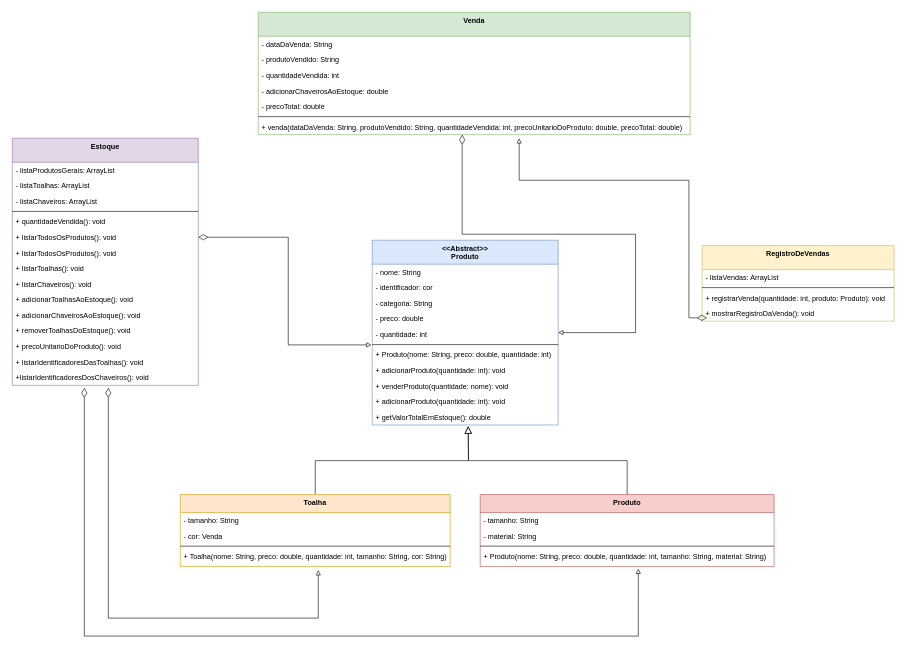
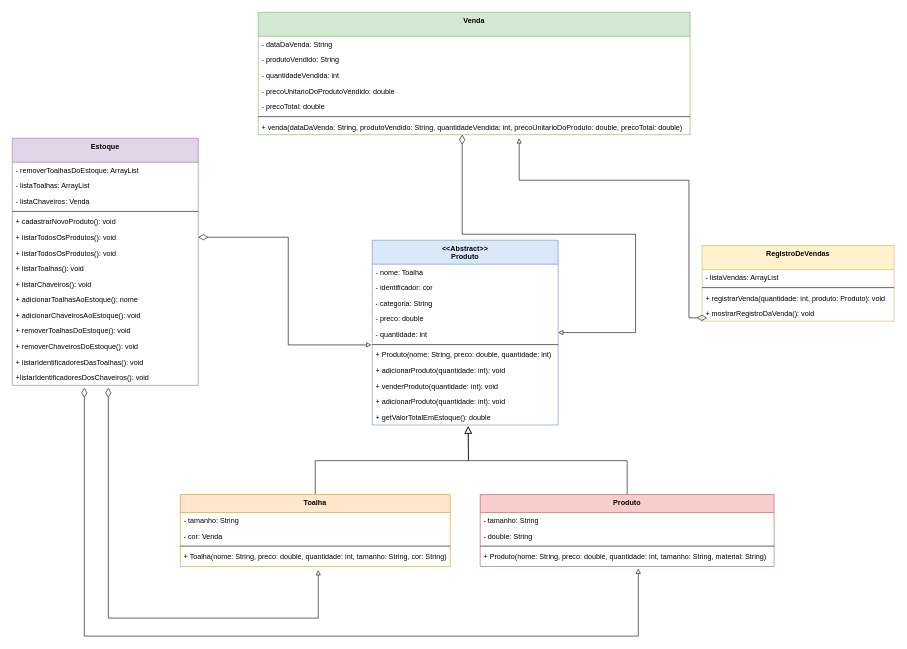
  <mxCell id="0" />
  <mxCell id="1" parent="0" />
  <mxCell id="2" value="&lt;&lt;Abstract&gt;&gt;&#10;Produto" style="swimlane;fontStyle=1;align=center;verticalAlign=top;childLayout=stackLayout;horizontal=1;startSize=40;horizontalStack=0;resizeParent=1;resizeParentMax=0;resizeLast=0;collapsible=1;marginBottom=0;fillColor=#dae8fc;strokeColor=#6c8ebf;" vertex="1" parent="1"><mxGeometry x="620" y="400" width="310" height="308" as="geometry" /></mxCell>
- <mxCell id="3" value="- nome: String" style="text;strokeColor=none;fillColor=none;align=left;verticalAlign=top;spacingLeft=4;spacingRight=4;overflow=hidden;rotatable=0;points=[[0,0.5],[1,0.5]];portConstraint=eastwest;" vertex="1" parent="2"><mxGeometry y="40" width="310" height="26" as="geometry" /></mxCell>
+ <mxCell id="3" value="- nome: Toalha" style="text;strokeColor=none;fillColor=none;align=left;verticalAlign=top;spacingLeft=4;spacingRight=4;overflow=hidden;rotatable=0;points=[[0,0.5],[1,0.5]];portConstraint=eastwest;" vertex="1" parent="2"><mxGeometry y="40" width="310" height="26" as="geometry" /></mxCell>
  <mxCell id="4" value="- identificador: cor" style="text;strokeColor=none;fillColor=none;align=left;verticalAlign=top;spacingLeft=4;spacingRight=4;overflow=hidden;rotatable=0;points=[[0,0.5],[1,0.5]];portConstraint=eastwest;" vertex="1" parent="2"><mxGeometry y="66" width="310" height="26" as="geometry" /></mxCell>
  <mxCell id="5" value="- categoria: String" style="text;strokeColor=none;fillColor=none;align=left;verticalAlign=top;spacingLeft=4;spacingRight=4;overflow=hidden;rotatable=0;points=[[0,0.5],[1,0.5]];portConstraint=eastwest;" vertex="1" parent="2"><mxGeometry y="92" width="310" height="26" as="geometry" /></mxCell>
  <mxCell id="6" value="- preco: double" style="text;strokeColor=none;fillColor=none;align=left;verticalAlign=top;spacingLeft=4;spacingRight=4;overflow=hidden;rotatable=0;points=[[0,0.5],[1,0.5]];portConstraint=eastwest;" vertex="1" parent="2"><mxGeometry y="118" width="310" height="26" as="geometry" /></mxCell>
  <mxCell id="7" value="- quantidade: int" style="text;strokeColor=none;fillColor=none;align=left;verticalAlign=top;spacingLeft=4;spacingRight=4;overflow=hidden;rotatable=0;points=[[0,0.5],[1,0.5]];portConstraint=eastwest;" vertex="1" parent="2"><mxGeometry y="144" width="310" height="26" as="geometry" /></mxCell>
  <mxCell id="8" value="" style="line;strokeWidth=1;fillColor=none;align=left;verticalAlign=middle;spacingTop=-1;spacingLeft=3;spacingRight=3;rotatable=0;labelPosition=right;points=[];portConstraint=eastwest;" vertex="1" parent="2"><mxGeometry y="170" width="310" height="8" as="geometry" /></mxCell>
  <mxCell id="9" value="+ Produto(nome: String, preco: double, quantidade: int)" style="text;strokeColor=none;fillColor=none;align=left;verticalAlign=top;spacingLeft=4;spacingRight=4;overflow=hidden;rotatable=0;points=[[0,0.5],[1,0.5]];portConstraint=eastwest;" vertex="1" parent="2"><mxGeometry y="178" width="310" height="26" as="geometry" /></mxCell>
  <mxCell id="10" value="+ adicionarProduto(quantidade: int): void" style="text;strokeColor=none;fillColor=none;align=left;verticalAlign=top;spacingLeft=4;spacingRight=4;overflow=hidden;rotatable=0;points=[[0,0.5],[1,0.5]];portConstraint=eastwest;" vertex="1" parent="2"><mxGeometry y="204" width="310" height="26" as="geometry" /></mxCell>
- <mxCell id="11" value="+ venderProduto(quantidade: nome): void" style="text;strokeColor=none;fillColor=none;align=left;verticalAlign=top;spacingLeft=4;spacingRight=4;overflow=hidden;rotatable=0;points=[[0,0.5],[1,0.5]];portConstraint=eastwest;" vertex="1" parent="2"><mxGeometry y="230" width="310" height="26" as="geometry" /></mxCell>
+ <mxCell id="11" value="+ venderProduto(quantidade: int): void" style="text;strokeColor=none;fillColor=none;align=left;verticalAlign=top;spacingLeft=4;spacingRight=4;overflow=hidden;rotatable=0;points=[[0,0.5],[1,0.5]];portConstraint=eastwest;" vertex="1" parent="2"><mxGeometry y="230" width="310" height="26" as="geometry" /></mxCell>
  <mxCell id="12" value="+ adicionarProduto(quantidade: int): void" style="text;strokeColor=none;fillColor=none;align=left;verticalAlign=top;spacingLeft=4;spacingRight=4;overflow=hidden;rotatable=0;points=[[0,0.5],[1,0.5]];portConstraint=eastwest;" vertex="1" parent="2"><mxGeometry y="256" width="310" height="26" as="geometry" /></mxCell>
  <mxCell id="13" value="+ getValorTotalEmEstoque(): double" style="text;strokeColor=none;fillColor=none;align=left;verticalAlign=top;spacingLeft=4;spacingRight=4;overflow=hidden;rotatable=0;points=[[0,0.5],[1,0.5]];portConstraint=eastwest;" vertex="1" parent="2"><mxGeometry y="282" width="310" height="26" as="geometry" /></mxCell>
  <mxCell id="14" style="edgeStyle=orthogonalEdgeStyle;rounded=0;orthogonalLoop=1;jettySize=auto;html=1;exitX=0.5;exitY=0;exitDx=0;exitDy=0;endArrow=block;endFill=0;startSize=6;endSize=10;" edge="1" parent="1" source="15"><mxGeometry relative="1" as="geometry"><mxPoint x="780" y="710" as="targetPoint" /></mxGeometry></mxCell>
  <mxCell id="15" value="Toalha" style="swimlane;fontStyle=1;align=center;verticalAlign=top;childLayout=stackLayout;horizontal=1;startSize=30;horizontalStack=0;resizeParent=1;resizeParentMax=0;resizeLast=0;collapsible=1;marginBottom=0;fillColor=#ffe6cc;strokeColor=#d79b00;" vertex="1" parent="1"><mxGeometry x="300" y="824" width="450" height="120" as="geometry" /></mxCell>
  <mxCell id="16" value="- tamanho: String" style="text;strokeColor=none;fillColor=none;align=left;verticalAlign=top;spacingLeft=4;spacingRight=4;overflow=hidden;rotatable=0;points=[[0,0.5],[1,0.5]];portConstraint=eastwest;" vertex="1" parent="15"><mxGeometry y="30" width="450" height="26" as="geometry" /></mxCell>
  <mxCell id="17" value="- cor: Venda" style="text;strokeColor=none;fillColor=none;align=left;verticalAlign=top;spacingLeft=4;spacingRight=4;overflow=hidden;rotatable=0;points=[[0,0.5],[1,0.5]];portConstraint=eastwest;" vertex="1" parent="15"><mxGeometry y="56" width="450" height="26" as="geometry" /></mxCell>
  <mxCell id="18" value="" style="line;strokeWidth=1;fillColor=none;align=left;verticalAlign=middle;spacingTop=-1;spacingLeft=3;spacingRight=3;rotatable=0;labelPosition=right;points=[];portConstraint=eastwest;" vertex="1" parent="15"><mxGeometry y="82" width="450" height="8" as="geometry" /></mxCell>
  <mxCell id="19" value="+ Toalha(nome: String, preco: double, quantidade: int, tamanho: String, cor: String)" style="text;strokeColor=none;fillColor=none;align=left;verticalAlign=top;spacingLeft=4;spacingRight=4;overflow=hidden;rotatable=0;points=[[0,0.5],[1,0.5]];portConstraint=eastwest;" vertex="1" parent="15"><mxGeometry y="90" width="450" height="30" as="geometry" /></mxCell>
  <mxCell id="20" style="edgeStyle=orthogonalEdgeStyle;rounded=0;orthogonalLoop=1;jettySize=auto;html=1;exitX=0.5;exitY=0;exitDx=0;exitDy=0;endArrow=block;endFill=0;endSize=10;" edge="1" parent="1" source="21"><mxGeometry relative="1" as="geometry"><mxPoint x="780" y="710" as="targetPoint" /></mxGeometry></mxCell>
  <mxCell id="21" value="Produto" style="swimlane;fontStyle=1;align=center;verticalAlign=top;childLayout=stackLayout;horizontal=1;startSize=30;horizontalStack=0;resizeParent=1;resizeParentMax=0;resizeLast=0;collapsible=1;marginBottom=0;fillColor=#f8cecc;strokeColor=#b85450;" vertex="1" parent="1"><mxGeometry x="800" y="824" width="490" height="120" as="geometry" /></mxCell>
  <mxCell id="22" value="- tamanho: String" style="text;strokeColor=none;fillColor=none;align=left;verticalAlign=top;spacingLeft=4;spacingRight=4;overflow=hidden;rotatable=0;points=[[0,0.5],[1,0.5]];portConstraint=eastwest;" vertex="1" parent="21"><mxGeometry y="30" width="490" height="26" as="geometry" /></mxCell>
- <mxCell id="23" value="- material: String" style="text;strokeColor=none;fillColor=none;align=left;verticalAlign=top;spacingLeft=4;spacingRight=4;overflow=hidden;rotatable=0;points=[[0,0.5],[1,0.5]];portConstraint=eastwest;" vertex="1" parent="21"><mxGeometry y="56" width="490" height="26" as="geometry" /></mxCell>
+ <mxCell id="23" value="- double: String" style="text;strokeColor=none;fillColor=none;align=left;verticalAlign=top;spacingLeft=4;spacingRight=4;overflow=hidden;rotatable=0;points=[[0,0.5],[1,0.5]];portConstraint=eastwest;" vertex="1" parent="21"><mxGeometry y="56" width="490" height="26" as="geometry" /></mxCell>
  <mxCell id="24" value="" style="line;strokeWidth=1;fillColor=none;align=left;verticalAlign=middle;spacingTop=-1;spacingLeft=3;spacingRight=3;rotatable=0;labelPosition=right;points=[];portConstraint=eastwest;" vertex="1" parent="21"><mxGeometry y="82" width="490" height="8" as="geometry" /></mxCell>
  <mxCell id="25" value="+ Produto(nome: String, preco: double, quantidade: int, tamanho: String, material: String)" style="text;strokeColor=none;fillColor=none;align=left;verticalAlign=top;spacingLeft=4;spacingRight=4;overflow=hidden;rotatable=0;points=[[0,0.5],[1,0.5]];portConstraint=eastwest;" vertex="1" parent="21"><mxGeometry y="90" width="490" height="30" as="geometry" /></mxCell>
  <mxCell id="26" value="Estoque" style="swimlane;fontStyle=1;align=center;verticalAlign=top;childLayout=stackLayout;horizontal=1;startSize=40;horizontalStack=0;resizeParent=1;resizeParentMax=0;resizeLast=0;collapsible=1;marginBottom=0;fillColor=#e1d5e7;strokeColor=#9673a6;" vertex="1" parent="1"><mxGeometry x="20" y="230" width="310" height="412" as="geometry" /></mxCell>
- <mxCell id="27" value="- listaProdutosGerais: ArrayList" style="text;strokeColor=none;fillColor=none;align=left;verticalAlign=top;spacingLeft=4;spacingRight=4;overflow=hidden;rotatable=0;points=[[0,0.5],[1,0.5]];portConstraint=eastwest;" vertex="1" parent="26"><mxGeometry y="40" width="310" height="26" as="geometry" /></mxCell>
+ <mxCell id="27" value="- removerToalhasDoEstoque: ArrayList" style="text;strokeColor=none;fillColor=none;align=left;verticalAlign=top;spacingLeft=4;spacingRight=4;overflow=hidden;rotatable=0;points=[[0,0.5],[1,0.5]];portConstraint=eastwest;" vertex="1" parent="26"><mxGeometry y="40" width="310" height="26" as="geometry" /></mxCell>
  <mxCell id="28" value="- listaToalhas: ArrayList" style="text;strokeColor=none;fillColor=none;align=left;verticalAlign=top;spacingLeft=4;spacingRight=4;overflow=hidden;rotatable=0;points=[[0,0.5],[1,0.5]];portConstraint=eastwest;" vertex="1" parent="26"><mxGeometry y="66" width="310" height="26" as="geometry" /></mxCell>
- <mxCell id="29" value="- listaChaveiros: ArrayList" style="text;strokeColor=none;fillColor=none;align=left;verticalAlign=top;spacingLeft=4;spacingRight=4;overflow=hidden;rotatable=0;points=[[0,0.5],[1,0.5]];portConstraint=eastwest;" vertex="1" parent="26"><mxGeometry y="92" width="310" height="26" as="geometry" /></mxCell>
+ <mxCell id="29" value="- listaChaveiros: Venda" style="text;strokeColor=none;fillColor=none;align=left;verticalAlign=top;spacingLeft=4;spacingRight=4;overflow=hidden;rotatable=0;points=[[0,0.5],[1,0.5]];portConstraint=eastwest;" vertex="1" parent="26"><mxGeometry y="92" width="310" height="26" as="geometry" /></mxCell>
  <mxCell id="30" value="" style="line;strokeWidth=1;fillColor=none;align=left;verticalAlign=middle;spacingTop=-1;spacingLeft=3;spacingRight=3;rotatable=0;labelPosition=right;points=[];portConstraint=eastwest;" vertex="1" parent="26"><mxGeometry y="118" width="310" height="8" as="geometry" /></mxCell>
- <mxCell id="31" value="+ quantidadeVendida(): void" style="text;strokeColor=none;fillColor=none;align=left;verticalAlign=top;spacingLeft=4;spacingRight=4;overflow=hidden;rotatable=0;points=[[0,0.5],[1,0.5]];portConstraint=eastwest;" vertex="1" parent="26"><mxGeometry y="126" width="310" height="26" as="geometry" /></mxCell>
+ <mxCell id="31" value="+ cadastrarNovoProduto(): void" style="text;strokeColor=none;fillColor=none;align=left;verticalAlign=top;spacingLeft=4;spacingRight=4;overflow=hidden;rotatable=0;points=[[0,0.5],[1,0.5]];portConstraint=eastwest;" vertex="1" parent="26"><mxGeometry y="126" width="310" height="26" as="geometry" /></mxCell>
  <mxCell id="32" value="+ listarTodosOsProdutos(): void" style="text;strokeColor=none;fillColor=none;align=left;verticalAlign=top;spacingLeft=4;spacingRight=4;overflow=hidden;rotatable=0;points=[[0,0.5],[1,0.5]];portConstraint=eastwest;" vertex="1" parent="26"><mxGeometry y="152" width="310" height="26" as="geometry" /></mxCell>
  <mxCell id="33" value="+ listarTodosOsProdutos(): void" style="text;strokeColor=none;fillColor=none;align=left;verticalAlign=top;spacingLeft=4;spacingRight=4;overflow=hidden;rotatable=0;points=[[0,0.5],[1,0.5]];portConstraint=eastwest;" vertex="1" parent="26"><mxGeometry y="178" width="310" height="26" as="geometry" /></mxCell>
  <mxCell id="34" value="+ listarToalhas(): void" style="text;strokeColor=none;fillColor=none;align=left;verticalAlign=top;spacingLeft=4;spacingRight=4;overflow=hidden;rotatable=0;points=[[0,0.5],[1,0.5]];portConstraint=eastwest;" vertex="1" parent="26"><mxGeometry y="204" width="310" height="26" as="geometry" /></mxCell>
  <mxCell id="35" value="+ listarChaveiros(): void" style="text;strokeColor=none;fillColor=none;align=left;verticalAlign=top;spacingLeft=4;spacingRight=4;overflow=hidden;rotatable=0;points=[[0,0.5],[1,0.5]];portConstraint=eastwest;" vertex="1" parent="26"><mxGeometry y="230" width="310" height="26" as="geometry" /></mxCell>
- <mxCell id="36" value="+ adicionarToalhasAoEstoque(): void" style="text;strokeColor=none;fillColor=none;align=left;verticalAlign=top;spacingLeft=4;spacingRight=4;overflow=hidden;rotatable=0;points=[[0,0.5],[1,0.5]];portConstraint=eastwest;" vertex="1" parent="26"><mxGeometry y="256" width="310" height="26" as="geometry" /></mxCell>
+ <mxCell id="36" value="+ adicionarToalhasAoEstoque(): nome" style="text;strokeColor=none;fillColor=none;align=left;verticalAlign=top;spacingLeft=4;spacingRight=4;overflow=hidden;rotatable=0;points=[[0,0.5],[1,0.5]];portConstraint=eastwest;" vertex="1" parent="26"><mxGeometry y="256" width="310" height="26" as="geometry" /></mxCell>
  <mxCell id="37" value="+ adicionarChaveirosAoEstoque(): void" style="text;strokeColor=none;fillColor=none;align=left;verticalAlign=top;spacingLeft=4;spacingRight=4;overflow=hidden;rotatable=0;points=[[0,0.5],[1,0.5]];portConstraint=eastwest;" vertex="1" parent="26"><mxGeometry y="282" width="310" height="26" as="geometry" /></mxCell>
  <mxCell id="38" value="+ removerToalhasDoEstoque(): void" style="text;strokeColor=none;fillColor=none;align=left;verticalAlign=top;spacingLeft=4;spacingRight=4;overflow=hidden;rotatable=0;points=[[0,0.5],[1,0.5]];portConstraint=eastwest;" vertex="1" parent="26"><mxGeometry y="308" width="310" height="26" as="geometry" /></mxCell>
- <mxCell id="39" value="+ precoUnitarioDoProduto(): void" style="text;strokeColor=none;fillColor=none;align=left;verticalAlign=top;spacingLeft=4;spacingRight=4;overflow=hidden;rotatable=0;points=[[0,0.5],[1,0.5]];portConstraint=eastwest;" vertex="1" parent="26"><mxGeometry y="334" width="310" height="26" as="geometry" /></mxCell>
+ <mxCell id="39" value="+ removerChaveirosDoEstoque(): void" style="text;strokeColor=none;fillColor=none;align=left;verticalAlign=top;spacingLeft=4;spacingRight=4;overflow=hidden;rotatable=0;points=[[0,0.5],[1,0.5]];portConstraint=eastwest;" vertex="1" parent="26"><mxGeometry y="334" width="310" height="26" as="geometry" /></mxCell>
  <mxCell id="40" value="+ listarIdentificadoresDasToalhas(): void" style="text;strokeColor=none;fillColor=none;align=left;verticalAlign=top;spacingLeft=4;spacingRight=4;overflow=hidden;rotatable=0;points=[[0,0.5],[1,0.5]];portConstraint=eastwest;" vertex="1" parent="26"><mxGeometry y="360" width="310" height="26" as="geometry" /></mxCell>
  <mxCell id="41" value="+listarIdentificadoresDosChaveiros(): void" style="text;strokeColor=none;fillColor=none;align=left;verticalAlign=top;spacingLeft=4;spacingRight=4;overflow=hidden;rotatable=0;points=[[0,0.5],[1,0.5]];portConstraint=eastwest;" vertex="1" parent="26"><mxGeometry y="386" width="310" height="26" as="geometry" /></mxCell>
  <mxCell id="42" value="Venda" style="swimlane;fontStyle=1;align=center;verticalAlign=top;childLayout=stackLayout;horizontal=1;startSize=40;horizontalStack=0;resizeParent=1;resizeParentMax=0;resizeLast=0;collapsible=1;marginBottom=0;fillColor=#d5e8d4;strokeColor=#82b366;" vertex="1" parent="1"><mxGeometry x="430" y="20" width="720" height="204" as="geometry" /></mxCell>
  <mxCell id="43" value="- dataDaVenda: String" style="text;strokeColor=none;fillColor=none;align=left;verticalAlign=top;spacingLeft=4;spacingRight=4;overflow=hidden;rotatable=0;points=[[0,0.5],[1,0.5]];portConstraint=eastwest;" vertex="1" parent="42"><mxGeometry y="40" width="720" height="26" as="geometry" /></mxCell>
  <mxCell id="44" value="- produtoVendido: String" style="text;strokeColor=none;fillColor=none;align=left;verticalAlign=top;spacingLeft=4;spacingRight=4;overflow=hidden;rotatable=0;points=[[0,0.5],[1,0.5]];portConstraint=eastwest;" vertex="1" parent="42"><mxGeometry y="66" width="720" height="26" as="geometry" /></mxCell>
  <mxCell id="45" value="- quantidadeVendida: int" style="text;strokeColor=none;fillColor=none;align=left;verticalAlign=top;spacingLeft=4;spacingRight=4;overflow=hidden;rotatable=0;points=[[0,0.5],[1,0.5]];portConstraint=eastwest;" vertex="1" parent="42"><mxGeometry y="92" width="720" height="26" as="geometry" /></mxCell>
- <mxCell id="46" value="- adicionarChaveirosAoEstoque: double" style="text;strokeColor=none;fillColor=none;align=left;verticalAlign=top;spacingLeft=4;spacingRight=4;overflow=hidden;rotatable=0;points=[[0,0.5],[1,0.5]];portConstraint=eastwest;" vertex="1" parent="42"><mxGeometry y="118" width="720" height="26" as="geometry" /></mxCell>
+ <mxCell id="46" value="- precoUnitarioDoProdutoVendido: double" style="text;strokeColor=none;fillColor=none;align=left;verticalAlign=top;spacingLeft=4;spacingRight=4;overflow=hidden;rotatable=0;points=[[0,0.5],[1,0.5]];portConstraint=eastwest;" vertex="1" parent="42"><mxGeometry y="118" width="720" height="26" as="geometry" /></mxCell>
  <mxCell id="47" value="- precoTotal: double" style="text;strokeColor=none;fillColor=none;align=left;verticalAlign=top;spacingLeft=4;spacingRight=4;overflow=hidden;rotatable=0;points=[[0,0.5],[1,0.5]];portConstraint=eastwest;" vertex="1" parent="42"><mxGeometry y="144" width="720" height="26" as="geometry" /></mxCell>
  <mxCell id="48" value="" style="line;strokeWidth=1;fillColor=none;align=left;verticalAlign=middle;spacingTop=-1;spacingLeft=3;spacingRight=3;rotatable=0;labelPosition=right;points=[];portConstraint=eastwest;" vertex="1" parent="42"><mxGeometry y="170" width="720" height="8" as="geometry" /></mxCell>
  <mxCell id="49" value="+ venda(dataDaVenda: String, produtoVendido: String, quantidadeVendida: int, precoUnitarioDoProduto: double, precoTotal: double)" style="text;strokeColor=none;fillColor=none;align=left;verticalAlign=top;spacingLeft=4;spacingRight=4;overflow=hidden;rotatable=0;points=[[0,0.5],[1,0.5]];portConstraint=eastwest;" vertex="1" parent="42"><mxGeometry y="178" width="720" height="26" as="geometry" /></mxCell>
  <mxCell id="50" style="edgeStyle=orthogonalEdgeStyle;rounded=0;orthogonalLoop=1;jettySize=auto;html=1;endArrow=block;endFill=0;startArrow=diamondThin;startFill=0;startSize=14;" edge="1" parent="42" target="2"><mxGeometry relative="1" as="geometry"><mxPoint x="340" y="204.0" as="sourcePoint" /><mxPoint x="628.76" y="383.542" as="targetPoint" /><Array as="points"><mxPoint x="340" y="370" /><mxPoint x="629" y="370" /><mxPoint x="629" y="534" /></Array></mxGeometry></mxCell>
  <mxCell id="51" value="RegistroDeVendas" style="swimlane;fontStyle=1;align=center;verticalAlign=top;childLayout=stackLayout;horizontal=1;startSize=40;horizontalStack=0;resizeParent=1;resizeParentMax=0;resizeLast=0;collapsible=1;marginBottom=0;fillColor=#fff2cc;strokeColor=#d6b656;" vertex="1" parent="1"><mxGeometry x="1170" y="409" width="320" height="126" as="geometry" /></mxCell>
  <mxCell id="52" value="- listaVendas: ArrayList" style="text;strokeColor=none;fillColor=none;align=left;verticalAlign=top;spacingLeft=4;spacingRight=4;overflow=hidden;rotatable=0;points=[[0,0.5],[1,0.5]];portConstraint=eastwest;" vertex="1" parent="51"><mxGeometry y="40" width="320" height="26" as="geometry" /></mxCell>
  <mxCell id="53" value="" style="line;strokeWidth=1;fillColor=none;align=left;verticalAlign=middle;spacingTop=-1;spacingLeft=3;spacingRight=3;rotatable=0;labelPosition=right;points=[];portConstraint=eastwest;" vertex="1" parent="51"><mxGeometry y="66" width="320" height="8" as="geometry" /></mxCell>
  <mxCell id="54" value="+ registrarVenda(quantidade: int, produto: Produto): void" style="text;strokeColor=none;fillColor=none;align=left;verticalAlign=top;spacingLeft=4;spacingRight=4;overflow=hidden;rotatable=0;points=[[0,0.5],[1,0.5]];portConstraint=eastwest;" vertex="1" parent="51"><mxGeometry y="74" width="320" height="26" as="geometry" /></mxCell>
  <mxCell id="55" value="+ mostrarRegistroDaVenda(): void" style="text;strokeColor=none;fillColor=none;align=left;verticalAlign=top;spacingLeft=4;spacingRight=4;overflow=hidden;rotatable=0;points=[[0,0.5],[1,0.5]];portConstraint=eastwest;" vertex="1" parent="51"><mxGeometry y="100" width="320" height="26" as="geometry" /></mxCell>
  <mxCell id="56" style="edgeStyle=orthogonalEdgeStyle;rounded=0;orthogonalLoop=1;jettySize=auto;html=1;entryX=-0.004;entryY=-0.133;entryDx=0;entryDy=0;entryPerimeter=0;endArrow=block;endFill=0;startArrow=diamondThin;startFill=0;startSize=14;" edge="1" parent="1" source="32" target="9"><mxGeometry relative="1" as="geometry" /></mxCell>
  <mxCell id="57" style="edgeStyle=orthogonalEdgeStyle;rounded=0;orthogonalLoop=1;jettySize=auto;html=1;endArrow=block;endFill=0;startArrow=diamondThin;startFill=0;startSize=14;" edge="1" parent="1"><mxGeometry relative="1" as="geometry"><mxPoint x="180" y="646" as="sourcePoint" /><mxPoint x="530" y="950" as="targetPoint" /><Array as="points"><mxPoint x="180" y="1030" /><mxPoint x="530" y="1030" /></Array></mxGeometry></mxCell>
  <mxCell id="58" style="edgeStyle=orthogonalEdgeStyle;rounded=0;orthogonalLoop=1;jettySize=auto;html=1;endArrow=block;endFill=0;startArrow=diamondThin;startFill=0;startSize=14;entryX=0.538;entryY=1.116;entryDx=0;entryDy=0;entryPerimeter=0;" edge="1" parent="1" target="25"><mxGeometry relative="1" as="geometry"><mxPoint x="140" y="646" as="sourcePoint" /><mxPoint x="490" y="950" as="targetPoint" /><Array as="points"><mxPoint x="140" y="1060" /><mxPoint x="1064" y="1060" /></Array></mxGeometry></mxCell>
  <mxCell id="59" style="edgeStyle=orthogonalEdgeStyle;rounded=0;orthogonalLoop=1;jettySize=auto;html=1;endArrow=block;endFill=0;startArrow=diamondThin;startFill=0;startSize=14;exitX=-0.006;exitY=0.551;exitDx=0;exitDy=0;exitPerimeter=0;" edge="1" parent="1"><mxGeometry relative="1" as="geometry"><mxPoint x="1178.08" y="529.408" as="sourcePoint" /><mxPoint x="865" y="230" as="targetPoint" /><Array as="points"><mxPoint x="1148" y="529" /><mxPoint x="1148" y="300" /><mxPoint x="865" y="300" /></Array></mxGeometry></mxCell>
